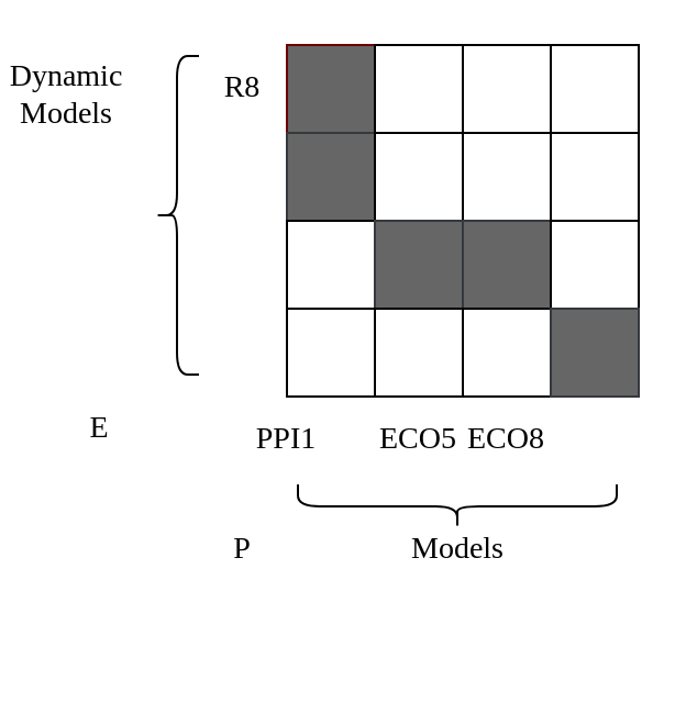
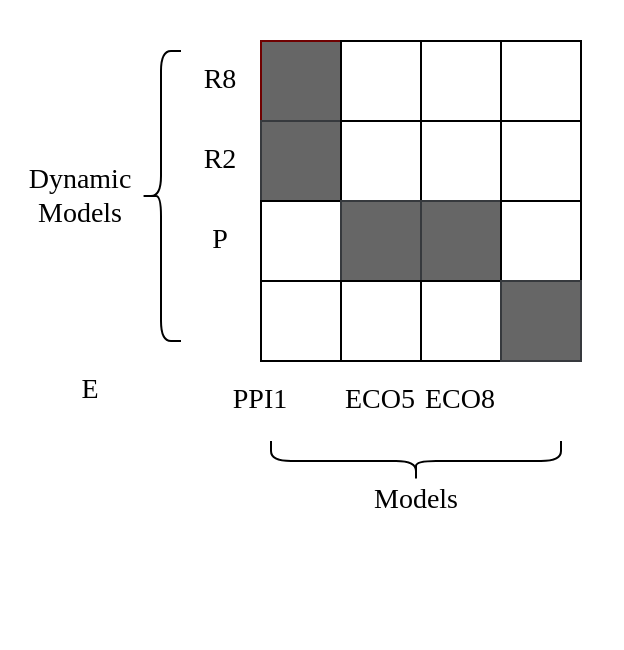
  <mxCell id="0" />
  <mxCell id="1" parent="0" />
  <mxCell id="2" value="" style="whiteSpace=wrap;html=1;aspect=fixed;strokeColor=#6F0000;fontColor=#ffffff;fillColor=#666666;" vertex="1" parent="1"><mxGeometry x="130" y="20" width="40" height="40" as="geometry" /></mxCell>
  <mxCell id="3" value="" style="whiteSpace=wrap;html=1;aspect=fixed;" vertex="1" parent="1"><mxGeometry x="170" y="20" width="40" height="40" as="geometry" /></mxCell>
  <mxCell id="4" value="" style="whiteSpace=wrap;html=1;aspect=fixed;" vertex="1" parent="1"><mxGeometry x="210" y="20" width="40" height="40" as="geometry" /></mxCell>
  <mxCell id="5" value="" style="whiteSpace=wrap;html=1;aspect=fixed;" vertex="1" parent="1"><mxGeometry x="250" y="20" width="40" height="40" as="geometry" /></mxCell>
  <mxCell id="6" value="" style="whiteSpace=wrap;html=1;aspect=fixed;strokeColor=#36393d;fillColor=#666666;" vertex="1" parent="1"><mxGeometry x="130" y="60" width="40" height="40" as="geometry" /></mxCell>
  <mxCell id="7" value="" style="whiteSpace=wrap;html=1;aspect=fixed;" vertex="1" parent="1"><mxGeometry x="170" y="60" width="40" height="40" as="geometry" /></mxCell>
  <mxCell id="8" value="" style="whiteSpace=wrap;html=1;aspect=fixed;" vertex="1" parent="1"><mxGeometry x="210" y="60" width="40" height="40" as="geometry" /></mxCell>
  <mxCell id="9" value="" style="whiteSpace=wrap;html=1;aspect=fixed;" vertex="1" parent="1"><mxGeometry x="250" y="60" width="40" height="40" as="geometry" /></mxCell>
  <mxCell id="10" value="" style="whiteSpace=wrap;html=1;aspect=fixed;" vertex="1" parent="1"><mxGeometry x="130" y="100" width="40" height="40" as="geometry" /></mxCell>
  <mxCell id="11" value="" style="whiteSpace=wrap;html=1;aspect=fixed;strokeColor=#36393d;fillColor=#666666;" vertex="1" parent="1"><mxGeometry x="170" y="100" width="40" height="40" as="geometry" /></mxCell>
  <mxCell id="12" value="" style="whiteSpace=wrap;html=1;aspect=fixed;strokeColor=#36393d;fillColor=#666666;" vertex="1" parent="1"><mxGeometry x="210" y="100" width="40" height="40" as="geometry" /></mxCell>
  <mxCell id="13" value="" style="whiteSpace=wrap;html=1;aspect=fixed;" vertex="1" parent="1"><mxGeometry x="250" y="100" width="40" height="40" as="geometry" /></mxCell>
  <mxCell id="14" value="" style="whiteSpace=wrap;html=1;aspect=fixed;" vertex="1" parent="1"><mxGeometry x="130" y="140" width="40" height="40" as="geometry" /></mxCell>
  <mxCell id="15" value="" style="whiteSpace=wrap;html=1;aspect=fixed;" vertex="1" parent="1"><mxGeometry x="170" y="140" width="40" height="40" as="geometry" /></mxCell>
  <mxCell id="16" value="" style="whiteSpace=wrap;html=1;aspect=fixed;" vertex="1" parent="1"><mxGeometry x="210" y="140" width="40" height="40" as="geometry" /></mxCell>
  <mxCell id="17" value="" style="whiteSpace=wrap;html=1;aspect=fixed;strokeColor=#36393d;fillColor=#666666;" vertex="1" parent="1"><mxGeometry x="250" y="140" width="40" height="40" as="geometry" /></mxCell>
  <mxCell id="18" value="&lt;font face=&quot;Times New Roman&quot; style=&quot;font-size: 14px&quot;&gt;R8&lt;/font&gt;" style="text;html=1;strokeColor=none;fillColor=none;align=center;verticalAlign=middle;whiteSpace=wrap;rounded=0;" vertex="1" parent="1"><mxGeometry x="90" y="30" width="40" height="20" as="geometry" /></mxCell>
- <mxCell id="20" value="&lt;font face=&quot;Times New Roman&quot; style=&quot;font-size: 14px&quot;&gt;P&lt;/font&gt;" style="text;html=1;strokeColor=none;fillColor=none;align=center;verticalAlign=middle;whiteSpace=wrap;rounded=0;" vertex="1" parent="1"><mxGeometry x="90" y="240" width="40" height="20" as="geometry" /></mxCell>
+ <mxCell id="19" value="&lt;font face=&quot;Times New Roman&quot; style=&quot;font-size: 14px&quot;&gt;R2&lt;/font&gt;" style="text;html=1;strokeColor=none;fillColor=none;align=center;verticalAlign=middle;whiteSpace=wrap;rounded=0;" vertex="1" parent="1"><mxGeometry x="90" y="70" width="40" height="20" as="geometry" /></mxCell>
+ <mxCell id="20" value="&lt;font face=&quot;Times New Roman&quot; style=&quot;font-size: 14px&quot;&gt;P&lt;/font&gt;" style="text;html=1;strokeColor=none;fillColor=none;align=center;verticalAlign=middle;whiteSpace=wrap;rounded=0;" vertex="1" parent="1"><mxGeometry x="90" y="110" width="40" height="20" as="geometry" /></mxCell>
  <mxCell id="21" value="&lt;font face=&quot;Times New Roman&quot; style=&quot;font-size: 14px&quot;&gt;E&lt;/font&gt;" style="text;html=1;strokeColor=none;fillColor=none;align=center;verticalAlign=middle;whiteSpace=wrap;rounded=0;" vertex="1" parent="1"><mxGeometry x="25" y="185" width="40" height="20" as="geometry" /></mxCell>
  <mxCell id="22" value="&lt;font face=&quot;Times New Roman&quot; style=&quot;font-size: 14px&quot;&gt;PPI1&lt;/font&gt;" style="text;html=1;strokeColor=none;fillColor=none;align=center;verticalAlign=middle;whiteSpace=wrap;rounded=0;" vertex="1" parent="1"><mxGeometry x="110" y="190" width="40" height="20" as="geometry" /></mxCell>
  <mxCell id="23" value="&lt;font face=&quot;Times New Roman&quot; style=&quot;font-size: 14px&quot;&gt;ECO5&lt;/font&gt;" style="text;html=1;strokeColor=none;fillColor=none;align=center;verticalAlign=middle;whiteSpace=wrap;rounded=0;" vertex="1" parent="1"><mxGeometry x="170" y="190" width="40" height="20" as="geometry" /></mxCell>
  <mxCell id="24" value="&lt;font face=&quot;Times New Roman&quot; style=&quot;font-size: 14px&quot;&gt;ECO8&lt;/font&gt;" style="text;html=1;strokeColor=none;fillColor=none;align=center;verticalAlign=middle;whiteSpace=wrap;rounded=0;" vertex="1" parent="1"><mxGeometry x="210" y="190" width="40" height="20" as="geometry" /></mxCell>
  <mxCell id="25" value="" style="shape=curlyBracket;whiteSpace=wrap;html=1;rounded=1;rotation=-90;" vertex="1" parent="1"><mxGeometry x="197.5" y="157.5" width="20" height="145" as="geometry" /></mxCell>
  <mxCell id="26" value="" style="shape=curlyBracket;whiteSpace=wrap;html=1;rounded=1;rotation=0;" vertex="1" parent="1"><mxGeometry x="70" y="25" width="20" height="145" as="geometry" /></mxCell>
  <mxCell id="27" value="&lt;font face=&quot;Times New Roman&quot; style=&quot;font-size: 14px&quot;&gt;Models&lt;/font&gt;" style="text;html=1;strokeColor=none;fillColor=none;align=center;verticalAlign=middle;whiteSpace=wrap;rounded=0;" vertex="1" parent="1"><mxGeometry x="187.5" y="240" width="40" height="20" as="geometry" /></mxCell>
- <mxCell id="28" value="&lt;font face=&quot;Times New Roman&quot; style=&quot;font-size: 14px&quot;&gt;Dynamic&lt;br&gt;Models&lt;br&gt;&lt;/font&gt;" style="text;html=1;strokeColor=none;fillColor=none;align=center;verticalAlign=middle;whiteSpace=wrap;rounded=0;" vertex="1" parent="1"><mxGeometry x="10" y="32.5" width="40" height="20" as="geometry" /></mxCell>
+ <mxCell id="28" value="&lt;font face=&quot;Times New Roman&quot; style=&quot;font-size: 14px&quot;&gt;Dynamic&lt;br&gt;Models&lt;br&gt;&lt;/font&gt;" style="text;html=1;strokeColor=none;fillColor=none;align=center;verticalAlign=middle;whiteSpace=wrap;rounded=0;" vertex="1" parent="1"><mxGeometry x="20" y="87.5" width="40" height="20" as="geometry" /></mxCell>
